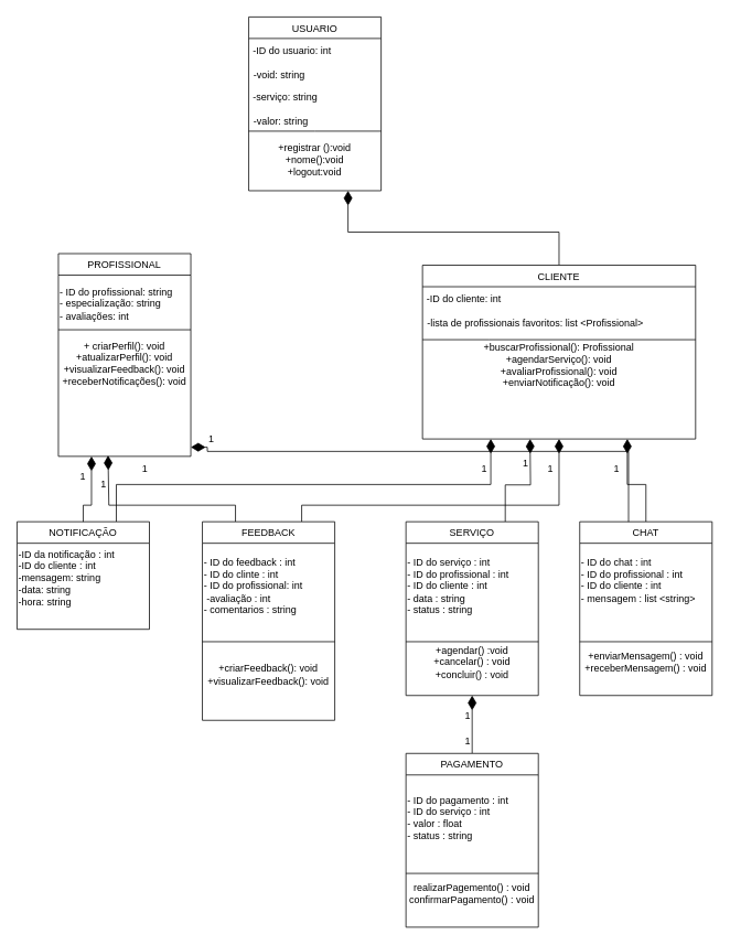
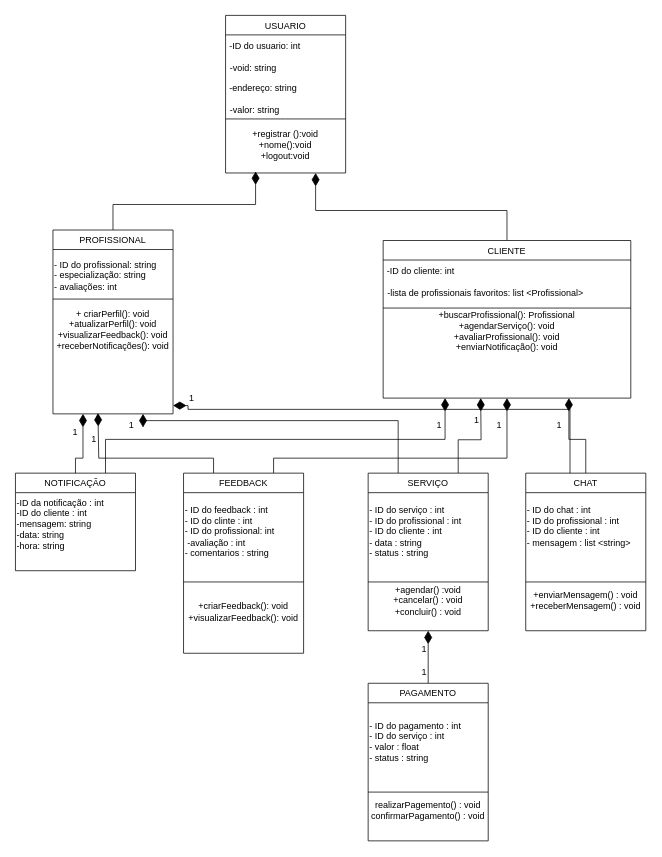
  <mxCell id="0" />
  <mxCell id="1" parent="0" />
+ <mxCell id="2" style="edgeStyle=orthogonalEdgeStyle;rounded=0;orthogonalLoop=1;jettySize=auto;html=1;exitX=0.5;exitY=0;exitDx=0;exitDy=0;entryX=0.25;entryY=1;entryDx=0;entryDy=0;endArrow=diamondThin;endFill=1;endSize=15;" edge="1" parent="1" source="3" target="13"><mxGeometry relative="1" as="geometry" /></mxCell>
  <mxCell id="3" value="PROFISSIONAL" style="swimlane;fontStyle=0;align=center;verticalAlign=top;childLayout=stackLayout;horizontal=1;startSize=26;horizontalStack=0;resizeParent=1;resizeLast=0;collapsible=1;marginBottom=0;rounded=0;shadow=0;strokeWidth=1;" vertex="1" parent="1"><mxGeometry x="70" y="306" width="160" height="245" as="geometry"><mxRectangle x="130" y="380" width="160" height="26" as="alternateBounds" /></mxGeometry></mxCell>
  <mxCell id="4" value="- ID do profissional: string&lt;br&gt;- especialização: string&lt;br&gt;- avaliações: int" style="text;strokeColor=none;align=left;fillColor=none;html=1;verticalAlign=middle;whiteSpace=wrap;rounded=0;" vertex="1" parent="3"><mxGeometry y="26" width="160" height="70" as="geometry" /></mxCell>
  <mxCell id="5" value="" style="endArrow=none;html=1;rounded=0;exitX=0;exitY=0.5;exitDx=0;exitDy=0;entryX=1;entryY=0.5;entryDx=0;entryDy=0;" edge="1" parent="3"><mxGeometry width="50" height="50" relative="1" as="geometry"><mxPoint y="92" as="sourcePoint" /><mxPoint x="160" y="92" as="targetPoint" /></mxGeometry></mxCell>
  <mxCell id="6" value="+ criarPerfil(): void&lt;br&gt;+atualizarPerfil(): void&lt;br&gt;+visualizarFeedback(): void&lt;br&gt;+receberNotificações(): void" style="text;html=1;align=center;verticalAlign=middle;whiteSpace=wrap;rounded=0;" vertex="1" parent="3"><mxGeometry y="96" width="160" height="74" as="geometry" /></mxCell>
  <mxCell id="7" value="USUARIO" style="swimlane;fontStyle=0;align=center;verticalAlign=top;childLayout=stackLayout;horizontal=1;startSize=26;horizontalStack=0;resizeParent=1;resizeLast=0;collapsible=1;marginBottom=0;rounded=0;shadow=0;strokeWidth=1;" vertex="1" parent="1"><mxGeometry x="300" y="20" width="160" height="210" as="geometry"><mxRectangle x="340" y="380" width="170" height="26" as="alternateBounds" /></mxGeometry></mxCell>
  <mxCell id="8" value="&amp;nbsp;-ID do usuario: int" style="text;html=1;align=left;verticalAlign=middle;resizable=0;points=[];autosize=1;strokeColor=none;fillColor=none;" vertex="1" parent="7"><mxGeometry y="26" width="160" height="30" as="geometry" /></mxCell>
  <mxCell id="9" value="-void: string" style="text;align=left;verticalAlign=top;spacingLeft=4;spacingRight=4;overflow=hidden;rotatable=0;points=[[0,0.5],[1,0.5]];portConstraint=eastwest;rounded=0;shadow=0;html=0;" vertex="1" parent="7"><mxGeometry y="56" width="160" height="26" as="geometry" /></mxCell>
- <mxCell id="10" value="&amp;nbsp;-serviço: string" style="text;strokeColor=none;align=left;fillColor=none;html=1;verticalAlign=middle;whiteSpace=wrap;rounded=0;" vertex="1" parent="7"><mxGeometry y="82" width="160" height="30" as="geometry" /></mxCell>
+ <mxCell id="10" value="&amp;nbsp;-endereço: string" style="text;strokeColor=none;align=left;fillColor=none;html=1;verticalAlign=middle;whiteSpace=wrap;rounded=0;" vertex="1" parent="7"><mxGeometry y="82" width="160" height="30" as="geometry" /></mxCell>
  <mxCell id="11" value="-valor: string" style="text;align=left;verticalAlign=top;spacingLeft=4;spacingRight=4;overflow=hidden;rotatable=0;points=[[0,0.5],[1,0.5]];portConstraint=eastwest;rounded=0;shadow=0;html=0;" vertex="1" parent="7"><mxGeometry y="112" width="160" height="26" as="geometry" /></mxCell>
  <mxCell id="12" value="" style="endArrow=none;html=1;rounded=0;exitX=0;exitY=0.75;exitDx=0;exitDy=0;entryX=1;entryY=0.75;entryDx=0;entryDy=0;endFill=0;" edge="1" parent="7"><mxGeometry width="50" height="50" relative="1" as="geometry"><mxPoint y="138" as="sourcePoint" /><mxPoint x="160" y="138" as="targetPoint" /><Array as="points"><mxPoint x="80" y="138" /></Array></mxGeometry></mxCell>
  <mxCell id="13" value="+registrar ():void&lt;br&gt;+nome():void&lt;br&gt;+logout:void" style="text;html=1;align=center;verticalAlign=middle;whiteSpace=wrap;rounded=0;" vertex="1" parent="7"><mxGeometry y="138" width="160" height="70" as="geometry" /></mxCell>
  <mxCell id="14" style="edgeStyle=orthogonalEdgeStyle;rounded=0;orthogonalLoop=1;jettySize=auto;html=1;exitX=0.5;exitY=0;exitDx=0;exitDy=0;entryX=0.75;entryY=1;entryDx=0;entryDy=0;endArrow=diamondThin;endFill=1;endSize=15;" edge="1" parent="1" source="15" target="7"><mxGeometry relative="1" as="geometry" /></mxCell>
  <mxCell id="15" value="CLIENTE" style="swimlane;fontStyle=0;align=center;verticalAlign=top;childLayout=stackLayout;horizontal=1;startSize=26;horizontalStack=0;resizeParent=1;resizeLast=0;collapsible=1;marginBottom=0;rounded=0;shadow=0;strokeWidth=1;" vertex="1" parent="1"><mxGeometry x="510" y="320" width="330" height="210" as="geometry"><mxRectangle x="340" y="380" width="170" height="26" as="alternateBounds" /></mxGeometry></mxCell>
  <mxCell id="16" value="&amp;nbsp;-ID do cliente: int" style="text;html=1;align=left;verticalAlign=middle;resizable=0;points=[];autosize=1;strokeColor=none;fillColor=none;" vertex="1" parent="15"><mxGeometry y="26" width="330" height="30" as="geometry" /></mxCell>
  <mxCell id="17" value="-lista de profissionais favoritos: list &lt;Profissional&gt;" style="text;align=left;verticalAlign=top;spacingLeft=4;spacingRight=4;overflow=hidden;rotatable=0;points=[[0,0.5],[1,0.5]];portConstraint=eastwest;rounded=0;shadow=0;html=0;" vertex="1" parent="15"><mxGeometry y="56" width="330" height="26" as="geometry" /></mxCell>
  <mxCell id="18" value="" style="endArrow=none;html=1;rounded=0;exitX=0;exitY=0.75;exitDx=0;exitDy=0;endFill=0;" edge="1" parent="15"><mxGeometry width="50" height="50" relative="1" as="geometry"><mxPoint y="90" as="sourcePoint" /><mxPoint x="330" y="90" as="targetPoint" /><Array as="points"><mxPoint x="80" y="90" /></Array></mxGeometry></mxCell>
  <mxCell id="19" value="+buscarProfissional(): Profissional&lt;br&gt;+agendarServiço(): void&lt;br&gt;+avaliarProfissional(): void&lt;br&gt;+enviarNotificação(): void" style="text;html=1;align=center;verticalAlign=middle;whiteSpace=wrap;rounded=0;" vertex="1" parent="15"><mxGeometry y="82" width="330" height="78" as="geometry" /></mxCell>
  <mxCell id="20" style="edgeStyle=orthogonalEdgeStyle;rounded=0;orthogonalLoop=1;jettySize=auto;html=1;exitX=0.75;exitY=0;exitDx=0;exitDy=0;entryX=0.25;entryY=1;entryDx=0;entryDy=0;endArrow=diamondThin;endFill=1;endSize=15;" edge="1" parent="1" source="21" target="15"><mxGeometry relative="1" as="geometry" /></mxCell>
  <mxCell id="21" value="NOTIFICAÇÃO" style="swimlane;fontStyle=0;align=center;verticalAlign=top;childLayout=stackLayout;horizontal=1;startSize=26;horizontalStack=0;resizeParent=1;resizeLast=0;collapsible=1;marginBottom=0;rounded=0;shadow=0;strokeWidth=1;" vertex="1" parent="1"><mxGeometry x="20" y="630" width="160" height="130" as="geometry"><mxRectangle x="130" y="380" width="160" height="26" as="alternateBounds" /></mxGeometry></mxCell>
  <mxCell id="22" value="-ID da notificação : int&lt;br&gt;-ID do cliente : int&lt;br&gt;-mensagem: string&lt;br&gt;-data: string&lt;br&gt;-hora: string" style="text;strokeColor=none;align=left;fillColor=none;html=1;verticalAlign=middle;whiteSpace=wrap;rounded=0;" vertex="1" parent="21"><mxGeometry y="26" width="160" height="84" as="geometry" /></mxCell>
  <mxCell id="23" value="" style="edgeStyle=orthogonalEdgeStyle;rounded=0;orthogonalLoop=1;jettySize=auto;html=1;exitX=0.5;exitY=0;exitDx=0;exitDy=0;endArrow=diamondThin;endFill=1;endSize=15;entryX=0.25;entryY=1;entryDx=0;entryDy=0;" edge="1" parent="1" source="21" target="3"><mxGeometry relative="1" as="geometry"><mxPoint x="100" y="630" as="sourcePoint" /><mxPoint x="110" y="570" as="targetPoint" /><Array as="points"><mxPoint x="100" y="610" /><mxPoint x="110" y="610" /></Array></mxGeometry></mxCell>
  <mxCell id="24" value="1" style="text;html=1;align=center;verticalAlign=middle;whiteSpace=wrap;rounded=0;" vertex="1" parent="1"><mxGeometry x="95" y="560" width="10" height="30" as="geometry" /></mxCell>
  <mxCell id="25" style="edgeStyle=orthogonalEdgeStyle;rounded=0;orthogonalLoop=1;jettySize=auto;html=1;exitX=0.75;exitY=0;exitDx=0;exitDy=0;entryX=0.5;entryY=1;entryDx=0;entryDy=0;endArrow=diamondThin;endFill=1;endSize=15;" edge="1" parent="1" source="27" target="15"><mxGeometry relative="1" as="geometry"><Array as="points"><mxPoint x="364" y="610" /><mxPoint x="675" y="610" /></Array></mxGeometry></mxCell>
  <mxCell id="26" style="edgeStyle=orthogonalEdgeStyle;rounded=0;orthogonalLoop=1;jettySize=auto;html=1;exitX=0.25;exitY=0;exitDx=0;exitDy=0;endArrow=diamondThin;endFill=1;endSize=15;" edge="1" parent="1" source="27"><mxGeometry relative="1" as="geometry"><mxPoint x="130" y="550" as="targetPoint" /><Array as="points"><mxPoint x="284" y="610" /><mxPoint x="131" y="610" /></Array></mxGeometry></mxCell>
  <mxCell id="27" value="FEEDBACK" style="swimlane;fontStyle=0;align=center;verticalAlign=top;childLayout=stackLayout;horizontal=1;startSize=26;horizontalStack=0;resizeParent=1;resizeLast=0;collapsible=1;marginBottom=0;rounded=0;shadow=0;strokeWidth=1;" vertex="1" parent="1"><mxGeometry x="244" y="630" width="160" height="240" as="geometry"><mxRectangle x="130" y="380" width="160" height="26" as="alternateBounds" /></mxGeometry></mxCell>
  <mxCell id="28" value="" style="endArrow=none;html=1;rounded=0;exitX=0;exitY=0.5;exitDx=0;exitDy=0;entryX=1;entryY=0.5;entryDx=0;entryDy=0;" edge="1" parent="27"><mxGeometry width="50" height="50" relative="1" as="geometry"><mxPoint y="145" as="sourcePoint" /><mxPoint x="160" y="145" as="targetPoint" /></mxGeometry></mxCell>
  <mxCell id="29" value="- ID do feedback : int&lt;br&gt;- ID do clinte : int&lt;br&gt;- ID do profissional: int&lt;br&gt;&amp;nbsp;-avaliação : int&lt;br&gt;- comentarios : string" style="text;strokeColor=none;align=left;fillColor=none;html=1;verticalAlign=middle;whiteSpace=wrap;rounded=0;" vertex="1" parent="27"><mxGeometry y="26" width="160" height="104" as="geometry" /></mxCell>
  <mxCell id="30" value="+criarFeedback(): void&lt;br&gt;+visualizarFeedback(): void" style="text;html=1;align=center;verticalAlign=middle;whiteSpace=wrap;rounded=0;" vertex="1" parent="27"><mxGeometry y="130" width="160" height="110" as="geometry" /></mxCell>
  <mxCell id="31" value="1" style="text;html=1;align=center;verticalAlign=middle;whiteSpace=wrap;rounded=0;" vertex="1" parent="1"><mxGeometry x="120" y="570" width="10" height="30" as="geometry" /></mxCell>
  <mxCell id="32" style="edgeStyle=orthogonalEdgeStyle;rounded=0;orthogonalLoop=1;jettySize=auto;html=1;exitX=0.75;exitY=0;exitDx=0;exitDy=0;endSize=15;endArrow=diamondThin;endFill=1;" edge="1" parent="1" source="34"><mxGeometry relative="1" as="geometry"><mxPoint x="640" y="530" as="targetPoint" /></mxGeometry></mxCell>
+ <mxCell id="33" style="edgeStyle=orthogonalEdgeStyle;rounded=0;orthogonalLoop=1;jettySize=auto;html=1;exitX=0.25;exitY=0;exitDx=0;exitDy=0;entryX=0.75;entryY=1;entryDx=0;entryDy=0;endArrow=diamondThin;endFill=1;endSize=15;" edge="1" parent="1" source="34" target="3"><mxGeometry relative="1" as="geometry"><Array as="points"><mxPoint x="530" y="560" /><mxPoint x="190" y="560" /></Array></mxGeometry></mxCell>
  <mxCell id="34" value="SERVIÇO" style="swimlane;fontStyle=0;align=center;verticalAlign=top;childLayout=stackLayout;horizontal=1;startSize=26;horizontalStack=0;resizeParent=1;resizeLast=0;collapsible=1;marginBottom=0;rounded=0;shadow=0;strokeWidth=1;" vertex="1" parent="1"><mxGeometry x="490" y="630" width="160" height="210" as="geometry"><mxRectangle x="130" y="380" width="160" height="26" as="alternateBounds" /></mxGeometry></mxCell>
  <mxCell id="35" value="" style="endArrow=none;html=1;rounded=0;exitX=0;exitY=0.5;exitDx=0;exitDy=0;entryX=1;entryY=0.5;entryDx=0;entryDy=0;" edge="1" parent="34"><mxGeometry width="50" height="50" relative="1" as="geometry"><mxPoint y="145" as="sourcePoint" /><mxPoint x="160" y="145" as="targetPoint" /></mxGeometry></mxCell>
  <mxCell id="36" value="- ID do serviço : int&lt;br&gt;- ID do profissional : int&lt;br&gt;- ID do cliente : int&lt;br&gt;- data : string&lt;br&gt;- status : string" style="text;strokeColor=none;align=left;fillColor=none;html=1;verticalAlign=middle;whiteSpace=wrap;rounded=0;" vertex="1" parent="34"><mxGeometry y="26" width="160" height="104" as="geometry" /></mxCell>
  <mxCell id="37" value="+agendar() :void&lt;br&gt;+cancelar() : void&lt;br&gt;+concluir() : void" style="text;html=1;align=center;verticalAlign=middle;whiteSpace=wrap;rounded=0;" vertex="1" parent="34"><mxGeometry y="130" width="160" height="80" as="geometry" /></mxCell>
  <mxCell id="38" value="1" style="text;html=1;align=center;verticalAlign=middle;whiteSpace=wrap;rounded=0;" vertex="1" parent="1"><mxGeometry x="580" y="551" width="10" height="30" as="geometry" /></mxCell>
  <mxCell id="39" value="1" style="text;html=1;align=center;verticalAlign=middle;whiteSpace=wrap;rounded=0;" vertex="1" parent="1"><mxGeometry x="630" y="545" width="10" height="30" as="geometry" /></mxCell>
  <mxCell id="40" value="1" style="text;html=1;align=center;verticalAlign=middle;whiteSpace=wrap;rounded=0;" vertex="1" parent="1"><mxGeometry x="660" y="551" width="10" height="30" as="geometry" /></mxCell>
  <mxCell id="41" value="1" style="text;html=1;align=center;verticalAlign=middle;whiteSpace=wrap;rounded=0;" vertex="1" parent="1"><mxGeometry x="170" y="551" width="10" height="30" as="geometry" /></mxCell>
  <mxCell id="42" style="edgeStyle=orthogonalEdgeStyle;rounded=0;orthogonalLoop=1;jettySize=auto;html=1;exitX=0.5;exitY=0;exitDx=0;exitDy=0;entryX=0.75;entryY=1;entryDx=0;entryDy=0;endArrow=diamondThin;endFill=1;endSize=15;" edge="1" parent="1" source="44" target="15"><mxGeometry relative="1" as="geometry" /></mxCell>
  <mxCell id="43" style="edgeStyle=orthogonalEdgeStyle;rounded=0;orthogonalLoop=1;jettySize=auto;html=1;exitX=0.25;exitY=0;exitDx=0;exitDy=0;endArrow=diamondThin;endFill=1;endSize=15;" edge="1" parent="1"><mxGeometry relative="1" as="geometry"><mxPoint x="230" y="540" as="targetPoint" /><mxPoint x="759" y="635" as="sourcePoint" /><Array as="points"><mxPoint x="759" y="545" /><mxPoint x="250" y="545" /></Array></mxGeometry></mxCell>
  <mxCell id="44" value="CHAT" style="swimlane;fontStyle=0;align=center;verticalAlign=top;childLayout=stackLayout;horizontal=1;startSize=26;horizontalStack=0;resizeParent=1;resizeLast=0;collapsible=1;marginBottom=0;rounded=0;shadow=0;strokeWidth=1;" vertex="1" parent="1"><mxGeometry x="700" y="630" width="160" height="210" as="geometry"><mxRectangle x="130" y="380" width="160" height="26" as="alternateBounds" /></mxGeometry></mxCell>
  <mxCell id="45" value="" style="endArrow=none;html=1;rounded=0;exitX=0;exitY=0.5;exitDx=0;exitDy=0;entryX=1;entryY=0.5;entryDx=0;entryDy=0;" edge="1" parent="44"><mxGeometry width="50" height="50" relative="1" as="geometry"><mxPoint y="145" as="sourcePoint" /><mxPoint x="160" y="145" as="targetPoint" /></mxGeometry></mxCell>
  <mxCell id="46" value="- ID do chat : int&lt;br&gt;- ID do profissional : int&lt;br&gt;- ID do cliente : int&lt;br&gt;- mensagem : list &amp;lt;string&amp;gt;&lt;div&gt;&lt;br/&gt;&lt;/div&gt;" style="text;strokeColor=none;align=left;fillColor=none;html=1;verticalAlign=middle;whiteSpace=wrap;rounded=0;" vertex="1" parent="44"><mxGeometry y="26" width="160" height="104" as="geometry" /></mxCell>
  <mxCell id="47" value="+enviarMensagem() : void&lt;br&gt;+receberMensagem() : void" style="text;html=1;align=center;verticalAlign=middle;whiteSpace=wrap;rounded=0;" vertex="1" parent="44"><mxGeometry y="130" width="160" height="80" as="geometry" /></mxCell>
  <mxCell id="48" value="1" style="text;html=1;align=center;verticalAlign=middle;whiteSpace=wrap;rounded=0;" vertex="1" parent="1"><mxGeometry x="740" y="551" width="10" height="30" as="geometry" /></mxCell>
  <mxCell id="49" value="1" style="text;html=1;align=center;verticalAlign=middle;whiteSpace=wrap;rounded=0;" vertex="1" parent="1"><mxGeometry x="250" y="515" width="10" height="30" as="geometry" /></mxCell>
  <mxCell id="50" style="edgeStyle=orthogonalEdgeStyle;rounded=0;orthogonalLoop=1;jettySize=auto;html=1;exitX=0.5;exitY=0;exitDx=0;exitDy=0;entryX=0.5;entryY=1;entryDx=0;entryDy=0;endArrow=diamondThin;endFill=1;endSize=15;" edge="1" parent="1" source="51" target="37"><mxGeometry relative="1" as="geometry" /></mxCell>
  <mxCell id="51" value="PAGAMENTO" style="swimlane;fontStyle=0;align=center;verticalAlign=top;childLayout=stackLayout;horizontal=1;startSize=26;horizontalStack=0;resizeParent=1;resizeLast=0;collapsible=1;marginBottom=0;rounded=0;shadow=0;strokeWidth=1;" vertex="1" parent="1"><mxGeometry x="490" y="910" width="160" height="210" as="geometry"><mxRectangle x="130" y="380" width="160" height="26" as="alternateBounds" /></mxGeometry></mxCell>
  <mxCell id="52" value="" style="endArrow=none;html=1;rounded=0;exitX=0;exitY=0.5;exitDx=0;exitDy=0;entryX=1;entryY=0.5;entryDx=0;entryDy=0;" edge="1" parent="51"><mxGeometry width="50" height="50" relative="1" as="geometry"><mxPoint y="145" as="sourcePoint" /><mxPoint x="160" y="145" as="targetPoint" /></mxGeometry></mxCell>
  <mxCell id="53" value="- ID do pagamento : int&lt;br&gt;- ID do serviço : int&lt;br&gt;- valor : float&lt;br&gt;- status : string" style="text;strokeColor=none;align=left;fillColor=none;html=1;verticalAlign=middle;whiteSpace=wrap;rounded=0;" vertex="1" parent="51"><mxGeometry y="26" width="160" height="104" as="geometry" /></mxCell>
  <mxCell id="54" value="realizarPagemento() : void&lt;br&gt;confirmarPagamento() : void" style="text;html=1;align=center;verticalAlign=middle;whiteSpace=wrap;rounded=0;" vertex="1" parent="51"><mxGeometry y="130" width="160" height="80" as="geometry" /></mxCell>
  <mxCell id="55" value="1" style="text;html=1;align=center;verticalAlign=middle;whiteSpace=wrap;rounded=0;" vertex="1" parent="1"><mxGeometry x="560" y="850" width="10" height="30" as="geometry" /></mxCell>
  <mxCell id="56" value="1" style="text;html=1;align=center;verticalAlign=middle;whiteSpace=wrap;rounded=0;" vertex="1" parent="1"><mxGeometry x="560" y="880" width="10" height="30" as="geometry" /></mxCell>
